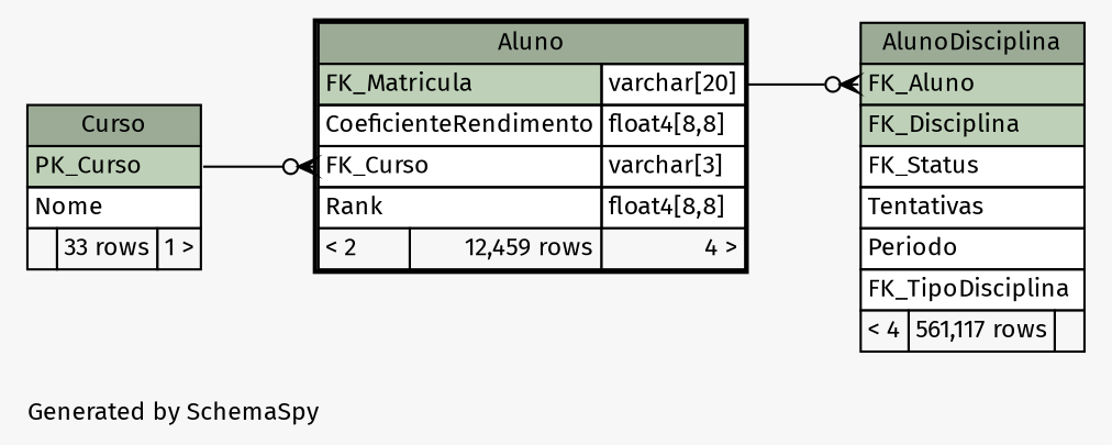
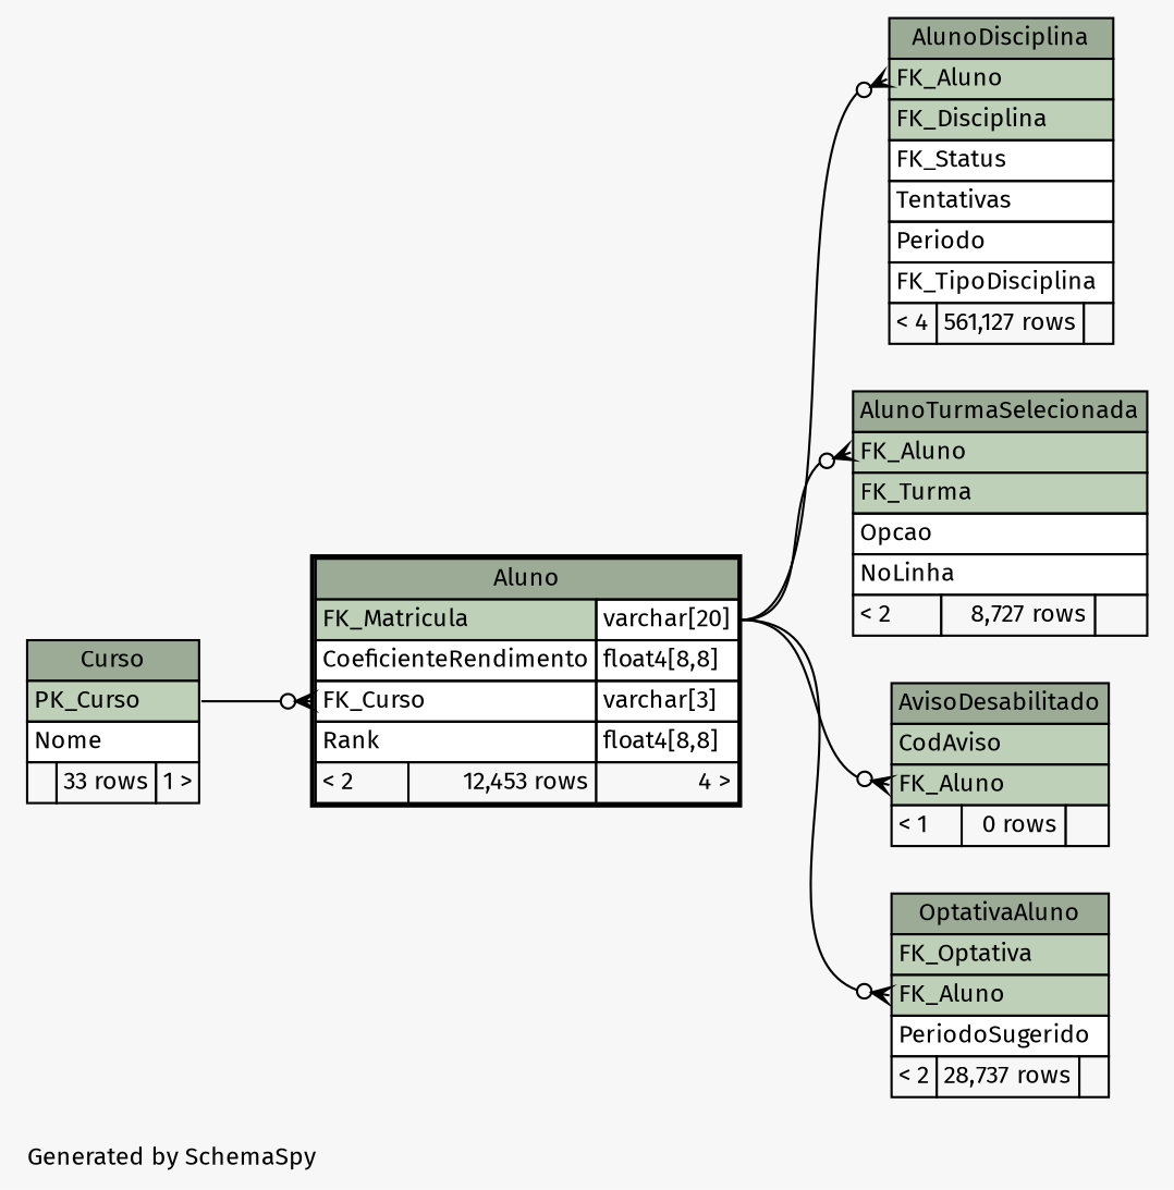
  digraph {
    bgcolor="#f7f7f7"
    fontname="Fira Sans"
    fontsize=11
    label="\nGenerated by SchemaSpy"
    labeljust=l
    nodesep=0.18
    rankdir=RL
    ranksep=0.46
    node [fontname="Fira Sans" fontsize=11 shape=plaintext]
    edge [arrowhead=none arrowsize=0.8 arrowtail=crowodot dir=back fontname="Fira Sans" headport="FK_Matricula.type:e" tailport="FK_Aluno:w"]
-   n1 [label=<     <TABLE BORDER="2" CELLBORDER="1" CELLSPACING="0" BGCOLOR="#ffffff">       <TR><TD COLSPAN="3" BGCOLOR="#9bab96" ALIGN="CENTER">Aluno</TD></TR>       <TR><TD PORT="FK_Matricula" COLSPAN="2" BGCOLOR="#bed1b8" ALIGN="LEFT">FK_Matricula</TD><TD PORT="FK_Matricula.type" ALIGN="LEFT">varchar[20]</TD></TR>       <TR><TD PORT="CoeficienteRendimento" COLSPAN="2" ALIGN="LEFT">CoeficienteRendimento</TD><TD PORT="CoeficienteRendimento.type" ALIGN="LEFT">float4[8,8]</TD></TR>       <TR><TD PORT="FK_Curso" COLSPAN="2" ALIGN="LEFT">FK_Curso</TD><TD PORT="FK_Curso.type" ALIGN="LEFT">varchar[3]</TD></TR>       <TR><TD PORT="Rank" COLSPAN="2" ALIGN="LEFT">Rank</TD><TD PORT="Rank.type" ALIGN="LEFT">float4[8,8]</TD></TR>       <TR><TD ALIGN="LEFT" BGCOLOR="#f7f7f7">&lt; 2</TD><TD ALIGN="RIGHT" BGCOLOR="#f7f7f7">12,459 rows</TD><TD ALIGN="RIGHT" BGCOLOR="#f7f7f7">4 &gt;</TD></TR>     </TABLE>>]
+   n1 [label=<     <TABLE BORDER="2" CELLBORDER="1" CELLSPACING="0" BGCOLOR="#ffffff">       <TR><TD COLSPAN="3" BGCOLOR="#9bab96" ALIGN="CENTER">Aluno</TD></TR>       <TR><TD PORT="FK_Matricula" COLSPAN="2" BGCOLOR="#bed1b8" ALIGN="LEFT">FK_Matricula</TD><TD PORT="FK_Matricula.type" ALIGN="LEFT">varchar[20]</TD></TR>       <TR><TD PORT="CoeficienteRendimento" COLSPAN="2" ALIGN="LEFT">CoeficienteRendimento</TD><TD PORT="CoeficienteRendimento.type" ALIGN="LEFT">float4[8,8]</TD></TR>       <TR><TD PORT="FK_Curso" COLSPAN="2" ALIGN="LEFT">FK_Curso</TD><TD PORT="FK_Curso.type" ALIGN="LEFT">varchar[3]</TD></TR>       <TR><TD PORT="Rank" COLSPAN="2" ALIGN="LEFT">Rank</TD><TD PORT="Rank.type" ALIGN="LEFT">float4[8,8]</TD></TR>       <TR><TD ALIGN="LEFT" BGCOLOR="#f7f7f7">&lt; 2</TD><TD ALIGN="RIGHT" BGCOLOR="#f7f7f7">12,453 rows</TD><TD ALIGN="RIGHT" BGCOLOR="#f7f7f7">4 &gt;</TD></TR>     </TABLE>>]
    n2 [label=<     <TABLE BORDER="0" CELLBORDER="1" CELLSPACING="0" BGCOLOR="#ffffff">       <TR><TD COLSPAN="3" BGCOLOR="#9bab96" ALIGN="CENTER">Curso</TD></TR>       <TR><TD PORT="PK_Curso" COLSPAN="3" BGCOLOR="#bed1b8" ALIGN="LEFT">PK_Curso</TD></TR>       <TR><TD PORT="Nome" COLSPAN="3" ALIGN="LEFT">Nome</TD></TR>       <TR><TD ALIGN="LEFT" BGCOLOR="#f7f7f7">  </TD><TD ALIGN="RIGHT" BGCOLOR="#f7f7f7">33 rows</TD><TD ALIGN="RIGHT" BGCOLOR="#f7f7f7">1 &gt;</TD></TR>     </TABLE>>]
-   n3 [label=<     <TABLE BORDER="0" CELLBORDER="1" CELLSPACING="0" BGCOLOR="#ffffff">       <TR><TD COLSPAN="3" BGCOLOR="#9bab96" ALIGN="CENTER">AlunoDisciplina</TD></TR>       <TR><TD PORT="FK_Aluno" COLSPAN="3" BGCOLOR="#bed1b8" ALIGN="LEFT">FK_Aluno</TD></TR>       <TR><TD PORT="FK_Disciplina" COLSPAN="3" BGCOLOR="#bed1b8" ALIGN="LEFT">FK_Disciplina</TD></TR>       <TR><TD PORT="FK_Status" COLSPAN="3" ALIGN="LEFT">FK_Status</TD></TR>       <TR><TD PORT="Tentativas" COLSPAN="3" ALIGN="LEFT">Tentativas</TD></TR>       <TR><TD PORT="Periodo" COLSPAN="3" ALIGN="LEFT">Periodo</TD></TR>       <TR><TD PORT="FK_TipoDisciplina" COLSPAN="3" ALIGN="LEFT">FK_TipoDisciplina</TD></TR>       <TR><TD ALIGN="LEFT" BGCOLOR="#f7f7f7">&lt; 4</TD><TD ALIGN="RIGHT" BGCOLOR="#f7f7f7">561,117 rows</TD><TD ALIGN="RIGHT" BGCOLOR="#f7f7f7">  </TD></TR>     </TABLE>>]
+   n3 [label=<     <TABLE BORDER="0" CELLBORDER="1" CELLSPACING="0" BGCOLOR="#ffffff">       <TR><TD COLSPAN="3" BGCOLOR="#9bab96" ALIGN="CENTER">AlunoDisciplina</TD></TR>       <TR><TD PORT="FK_Aluno" COLSPAN="3" BGCOLOR="#bed1b8" ALIGN="LEFT">FK_Aluno</TD></TR>       <TR><TD PORT="FK_Disciplina" COLSPAN="3" BGCOLOR="#bed1b8" ALIGN="LEFT">FK_Disciplina</TD></TR>       <TR><TD PORT="FK_Status" COLSPAN="3" ALIGN="LEFT">FK_Status</TD></TR>       <TR><TD PORT="Tentativas" COLSPAN="3" ALIGN="LEFT">Tentativas</TD></TR>       <TR><TD PORT="Periodo" COLSPAN="3" ALIGN="LEFT">Periodo</TD></TR>       <TR><TD PORT="FK_TipoDisciplina" COLSPAN="3" ALIGN="LEFT">FK_TipoDisciplina</TD></TR>       <TR><TD ALIGN="LEFT" BGCOLOR="#f7f7f7">&lt; 4</TD><TD ALIGN="RIGHT" BGCOLOR="#f7f7f7">561,127 rows</TD><TD ALIGN="RIGHT" BGCOLOR="#f7f7f7">  </TD></TR>     </TABLE>>]
+   n4 [label=<     <TABLE BORDER="0" CELLBORDER="1" CELLSPACING="0" BGCOLOR="#ffffff">       <TR><TD COLSPAN="3" BGCOLOR="#9bab96" ALIGN="CENTER">AlunoTurmaSelecionada</TD></TR>       <TR><TD PORT="FK_Aluno" COLSPAN="3" BGCOLOR="#bed1b8" ALIGN="LEFT">FK_Aluno</TD></TR>       <TR><TD PORT="FK_Turma" COLSPAN="3" BGCOLOR="#bed1b8" ALIGN="LEFT">FK_Turma</TD></TR>       <TR><TD PORT="Opcao" COLSPAN="3" ALIGN="LEFT">Opcao</TD></TR>       <TR><TD PORT="NoLinha" COLSPAN="3" ALIGN="LEFT">NoLinha</TD></TR>       <TR><TD ALIGN="LEFT" BGCOLOR="#f7f7f7">&lt; 2</TD><TD ALIGN="RIGHT" BGCOLOR="#f7f7f7">8,727 rows</TD><TD ALIGN="RIGHT" BGCOLOR="#f7f7f7">  </TD></TR>     </TABLE>>]
+   n5 [label=<     <TABLE BORDER="0" CELLBORDER="1" CELLSPACING="0" BGCOLOR="#ffffff">       <TR><TD COLSPAN="3" BGCOLOR="#9bab96" ALIGN="CENTER">AvisoDesabilitado</TD></TR>       <TR><TD PORT="CodAviso" COLSPAN="3" BGCOLOR="#bed1b8" ALIGN="LEFT">CodAviso</TD></TR>       <TR><TD PORT="FK_Aluno" COLSPAN="3" BGCOLOR="#bed1b8" ALIGN="LEFT">FK_Aluno</TD></TR>       <TR><TD ALIGN="LEFT" BGCOLOR="#f7f7f7">&lt; 1</TD><TD ALIGN="RIGHT" BGCOLOR="#f7f7f7">0 rows</TD><TD ALIGN="RIGHT" BGCOLOR="#f7f7f7">  </TD></TR>     </TABLE>>]
+   n6 [label=<     <TABLE BORDER="0" CELLBORDER="1" CELLSPACING="0" BGCOLOR="#ffffff">       <TR><TD COLSPAN="3" BGCOLOR="#9bab96" ALIGN="CENTER">OptativaAluno</TD></TR>       <TR><TD PORT="FK_Optativa" COLSPAN="3" BGCOLOR="#bed1b8" ALIGN="LEFT">FK_Optativa</TD></TR>       <TR><TD PORT="FK_Aluno" COLSPAN="3" BGCOLOR="#bed1b8" ALIGN="LEFT">FK_Aluno</TD></TR>       <TR><TD PORT="PeriodoSugerido" COLSPAN="3" ALIGN="LEFT">PeriodoSugerido</TD></TR>       <TR><TD ALIGN="LEFT" BGCOLOR="#f7f7f7">&lt; 2</TD><TD ALIGN="RIGHT" BGCOLOR="#f7f7f7">28,737 rows</TD><TD ALIGN="RIGHT" BGCOLOR="#f7f7f7">  </TD></TR>     </TABLE>>]
    n1 -> n2 [headport="PK_Curso:e" tailport="FK_Curso:w"]
    n3 -> n1
+   n4 -> n1
+   n5 -> n1
+   n6 -> n1
  }
